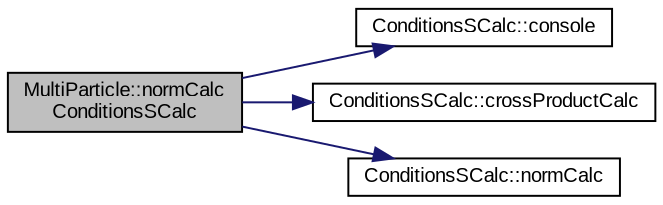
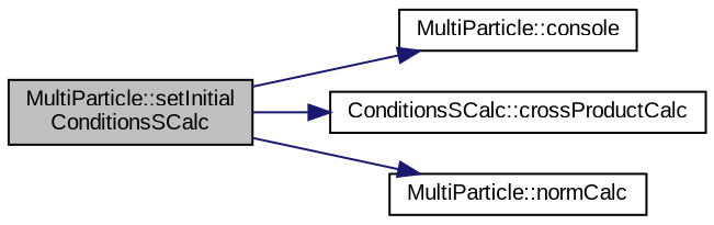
  digraph {
    fontname="Liberation Sans"
    rankdir=LR
    node [color=black fillcolor=white fontname="Liberation Sans" fontsize=10 shape=record style=filled]
    edge [color=midnightblue fontname="Liberation Sans" fontsize=10 labelfontname=Helvetica labelfontsize=10 style=solid]
-   n1 [fillcolor=grey75 fontcolor=black height=0.2 label="MultiParticle::normCalc\lConditionsSCalc" width=0.4]
-   n2 [height=0.2 label="ConditionsSCalc::console" width=0.4]
+   n1 [fillcolor=grey75 fontcolor=black height=0.2 label="MultiParticle::setInitial\lConditionsSCalc" width=0.4]
+   n2 [height=0.2 label="MultiParticle::console" width=0.4]
    n3 [height=0.2 label="ConditionsSCalc::crossProductCalc" width=0.4]
-   n4 [height=0.2 label="ConditionsSCalc::normCalc" width=0.4]
+   n4 [height=0.2 label="MultiParticle::normCalc" width=0.4]
    n1 -> n2
    n1 -> n3
    n1 -> n4
  }
